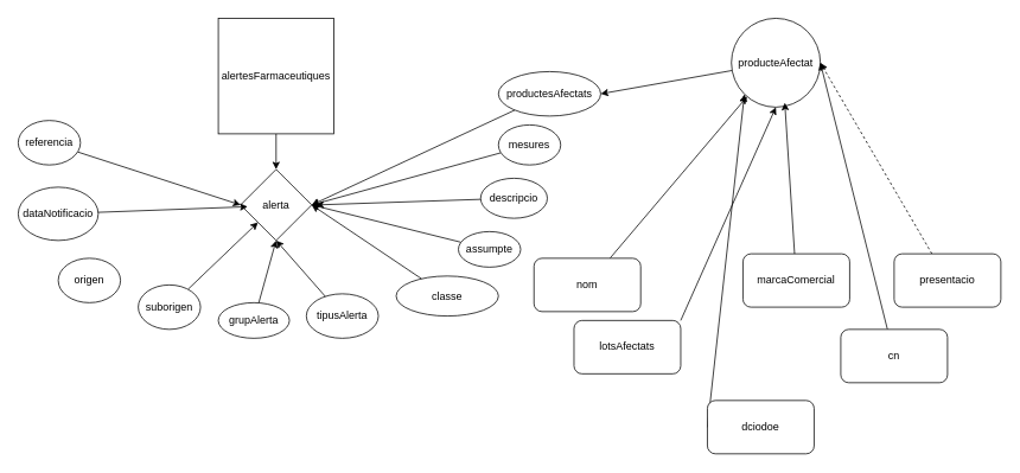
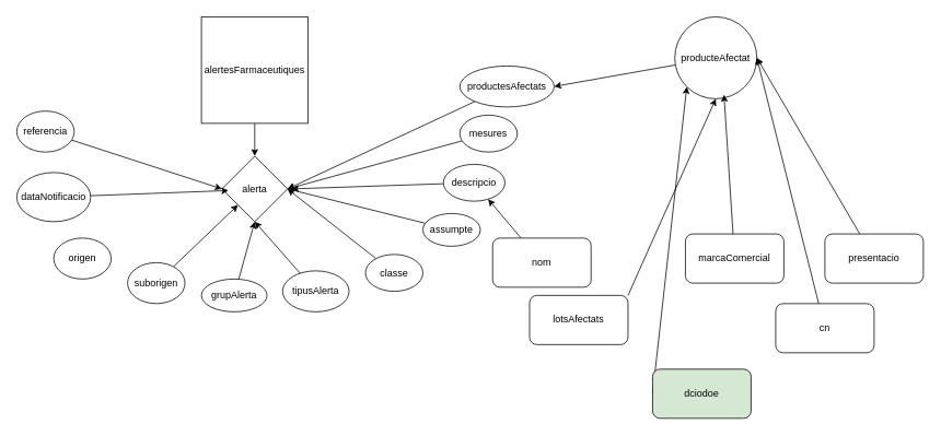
  <mxCell id="0" />
  <mxCell id="1" parent="0" />
  <mxCell id="2" style="edgeStyle=orthogonalEdgeStyle;rounded=0;orthogonalLoop=1;jettySize=auto;html=1;" edge="1" parent="1" source="3" target="4"><mxGeometry relative="1" as="geometry" /></mxCell>
  <mxCell id="3" value="alertesFarmaceutiques" style="whiteSpace=wrap;html=1;aspect=fixed;" vertex="1" parent="1"><mxGeometry x="245" y="20" width="130" height="130" as="geometry" /></mxCell>
  <mxCell id="4" value="alerta" style="rhombus;whiteSpace=wrap;html=1;" vertex="1" parent="1"><mxGeometry x="270" y="190" width="80" height="80" as="geometry" /></mxCell>
  <mxCell id="5" style="rounded=0;orthogonalLoop=1;jettySize=auto;html=1;entryX=0;entryY=0.5;entryDx=0;entryDy=0;elbow=vertical;" edge="1" parent="1" source="6" target="4"><mxGeometry relative="1" as="geometry" /></mxCell>
  <mxCell id="6" value="referencia" style="ellipse;whiteSpace=wrap;html=1;" vertex="1" parent="1"><mxGeometry x="20" y="135" width="70" height="50" as="geometry" /></mxCell>
  <mxCell id="7" value="dataNotificacio" style="ellipse;whiteSpace=wrap;html=1;" vertex="1" parent="1"><mxGeometry x="20" y="210" width="90" height="60" as="geometry" /></mxCell>
  <mxCell id="8" value="origen" style="ellipse;whiteSpace=wrap;html=1;" vertex="1" parent="1"><mxGeometry x="65" y="290" width="70" height="50" as="geometry" /></mxCell>
  <mxCell id="9" style="rounded=0;orthogonalLoop=1;jettySize=auto;html=1;" edge="1" parent="1" source="10" target="4"><mxGeometry relative="1" as="geometry" /></mxCell>
  <mxCell id="10" value="suborigen" style="ellipse;whiteSpace=wrap;html=1;" vertex="1" parent="1"><mxGeometry x="155" y="320" width="70" height="50" as="geometry" /></mxCell>
  <mxCell id="11" style="rounded=0;orthogonalLoop=1;jettySize=auto;html=1;entryX=0.5;entryY=1;entryDx=0;entryDy=0;" edge="1" parent="1" source="12" target="4"><mxGeometry relative="1" as="geometry" /></mxCell>
  <mxCell id="12" value="grupAlerta" style="ellipse;whiteSpace=wrap;html=1;" vertex="1" parent="1"><mxGeometry x="245" y="340" width="80" height="40" as="geometry" /></mxCell>
  <mxCell id="13" style="rounded=0;orthogonalLoop=1;jettySize=auto;html=1;entryX=0.5;entryY=1;entryDx=0;entryDy=0;" edge="1" parent="1" source="14" target="4"><mxGeometry relative="1" as="geometry" /></mxCell>
  <mxCell id="14" value="tipusAlerta" style="ellipse;whiteSpace=wrap;html=1;" vertex="1" parent="1"><mxGeometry x="344" y="330" width="81" height="50" as="geometry" /></mxCell>
  <mxCell id="15" style="rounded=0;orthogonalLoop=1;jettySize=auto;html=1;entryX=1;entryY=0.5;entryDx=0;entryDy=0;" edge="1" parent="1" source="16" target="4"><mxGeometry relative="1" as="geometry" /></mxCell>
- <mxCell id="16" value="classe" style="ellipse;whiteSpace=wrap;html=1;" vertex="1" parent="1"><mxGeometry x="445" y="310" width="115" height="45" as="geometry" /></mxCell>
+ <mxCell id="16" value="classe" style="ellipse;whiteSpace=wrap;html=1;" vertex="1" parent="1"><mxGeometry x="445" y="310" width="70" height="45" as="geometry" /></mxCell>
  <mxCell id="17" style="rounded=0;orthogonalLoop=1;jettySize=auto;html=1;entryX=1;entryY=0.5;entryDx=0;entryDy=0;" edge="1" parent="1" source="18" target="4"><mxGeometry relative="1" as="geometry" /></mxCell>
  <mxCell id="18" value="assumpte" style="ellipse;whiteSpace=wrap;html=1;" vertex="1" parent="1"><mxGeometry x="515" y="260" width="70" height="40" as="geometry" /></mxCell>
  <mxCell id="19" style="rounded=0;orthogonalLoop=1;jettySize=auto;html=1;" edge="1" parent="1" source="20"><mxGeometry relative="1" as="geometry"><mxPoint x="355" y="230" as="targetPoint" /></mxGeometry></mxCell>
  <mxCell id="20" value="descripcio" style="ellipse;whiteSpace=wrap;html=1;" vertex="1" parent="1"><mxGeometry x="540" y="200" width="75" height="45" as="geometry" /></mxCell>
  <mxCell id="21" style="rounded=0;orthogonalLoop=1;jettySize=auto;html=1;entryX=1;entryY=0.5;entryDx=0;entryDy=0;" edge="1" parent="1" source="22" target="4"><mxGeometry relative="1" as="geometry" /></mxCell>
  <mxCell id="22" value="mesures" style="ellipse;whiteSpace=wrap;html=1;" vertex="1" parent="1"><mxGeometry x="560" y="140" width="70" height="45" as="geometry" /></mxCell>
  <mxCell id="23" style="rounded=0;orthogonalLoop=1;jettySize=auto;html=1;entryX=0.1;entryY=0.525;entryDx=0;entryDy=0;entryPerimeter=0;" edge="1" parent="1" source="7" target="4"><mxGeometry relative="1" as="geometry" /></mxCell>
  <mxCell id="24" style="rounded=0;orthogonalLoop=1;jettySize=auto;html=1;entryX=1;entryY=0.5;entryDx=0;entryDy=0;" edge="1" parent="1" source="25" target="4"><mxGeometry relative="1" as="geometry" /></mxCell>
  <mxCell id="25" value="productesAfectats" style="ellipse;whiteSpace=wrap;html=1;" vertex="1" parent="1"><mxGeometry x="560" y="80" width="115" height="50" as="geometry" /></mxCell>
  <mxCell id="26" style="rounded=0;orthogonalLoop=1;jettySize=auto;html=1;entryX=1;entryY=0.5;entryDx=0;entryDy=0;" edge="1" parent="1" source="27" target="25"><mxGeometry relative="1" as="geometry" /></mxCell>
  <mxCell id="27" value="producteAfectat" style="ellipse;whiteSpace=wrap;html=1;aspect=fixed;" vertex="1" parent="1"><mxGeometry x="822" y="20" width="100" height="100" as="geometry" /></mxCell>
- <mxCell id="28" style="rounded=0;orthogonalLoop=1;jettySize=auto;html=1;" edge="1" parent="1" source="29" target="27"><mxGeometry relative="1" as="geometry" /></mxCell>
+ <mxCell id="28" style="rounded=0;orthogonalLoop=1;jettySize=auto;html=1;" edge="1" parent="1" source="29" target="20"><mxGeometry relative="1" as="geometry" /></mxCell>
  <mxCell id="29" value="nom" style="rounded=1;whiteSpace=wrap;html=1;" vertex="1" parent="1"><mxGeometry x="600" y="290" width="120" height="60" as="geometry" /></mxCell>
  <mxCell id="30" value="marcaComercial" style="rounded=1;whiteSpace=wrap;html=1;" vertex="1" parent="1"><mxGeometry x="835" y="285" width="120" height="60" as="geometry" /></mxCell>
- <mxCell id="31" style="rounded=0;orthogonalLoop=1;jettySize=auto;html=1;entryX=1;entryY=0.5;entryDx=0;entryDy=0;dashed=1;" edge="1" parent="1" source="32" target="27"><mxGeometry relative="1" as="geometry" /></mxCell>
+ <mxCell id="31" style="rounded=0;orthogonalLoop=1;jettySize=auto;html=1;entryX=1;entryY=0.5;entryDx=0;entryDy=0;" edge="1" parent="1" source="32" target="27"><mxGeometry relative="1" as="geometry" /></mxCell>
  <mxCell id="32" value="presentacio" style="rounded=1;whiteSpace=wrap;html=1;" vertex="1" parent="1"><mxGeometry x="1005" y="285" width="120" height="60" as="geometry" /></mxCell>
  <mxCell id="33" style="rounded=0;orthogonalLoop=1;jettySize=auto;html=1;entryX=1;entryY=0.5;entryDx=0;entryDy=0;" edge="1" parent="1" source="34" target="27"><mxGeometry relative="1" as="geometry" /></mxCell>
  <mxCell id="34" value="cn" style="rounded=1;whiteSpace=wrap;html=1;" vertex="1" parent="1"><mxGeometry x="945" y="370" width="120" height="60" as="geometry" /></mxCell>
  <mxCell id="35" style="rounded=0;orthogonalLoop=1;jettySize=auto;html=1;entryX=0;entryY=1;entryDx=0;entryDy=0;exitX=0;exitY=0.5;exitDx=0;exitDy=0;" edge="1" parent="1" source="36" target="27"><mxGeometry relative="1" as="geometry" /></mxCell>
- <mxCell id="36" value="dciodoe" style="rounded=1;whiteSpace=wrap;html=1;" vertex="1" parent="1"><mxGeometry x="795" y="450" width="120" height="60" as="geometry" /></mxCell>
+ <mxCell id="36" value="dciodoe" style="rounded=1;whiteSpace=wrap;html=1;fillColor=#d5e8d4;" vertex="1" parent="1"><mxGeometry x="795" y="450" width="120" height="60" as="geometry" /></mxCell>
  <mxCell id="37" style="rounded=0;orthogonalLoop=1;jettySize=auto;html=1;entryX=0.5;entryY=1;entryDx=0;entryDy=0;exitX=1;exitY=0;exitDx=0;exitDy=0;" edge="1" parent="1" source="38" target="27"><mxGeometry relative="1" as="geometry" /></mxCell>
  <mxCell id="38" value="lotsAfectats" style="rounded=1;whiteSpace=wrap;html=1;" vertex="1" parent="1"><mxGeometry x="645" y="360" width="120" height="60" as="geometry" /></mxCell>
  <mxCell id="39" style="rounded=0;orthogonalLoop=1;jettySize=auto;html=1;entryX=0.6;entryY=0.95;entryDx=0;entryDy=0;entryPerimeter=0;" edge="1" parent="1" source="30" target="27"><mxGeometry relative="1" as="geometry" /></mxCell>
